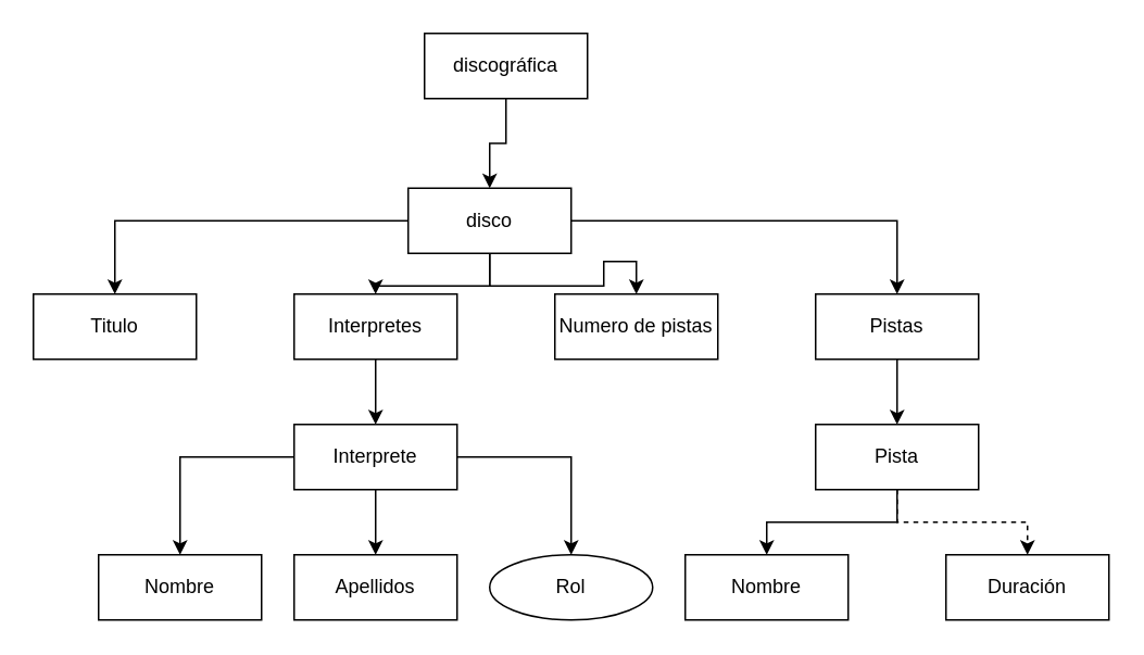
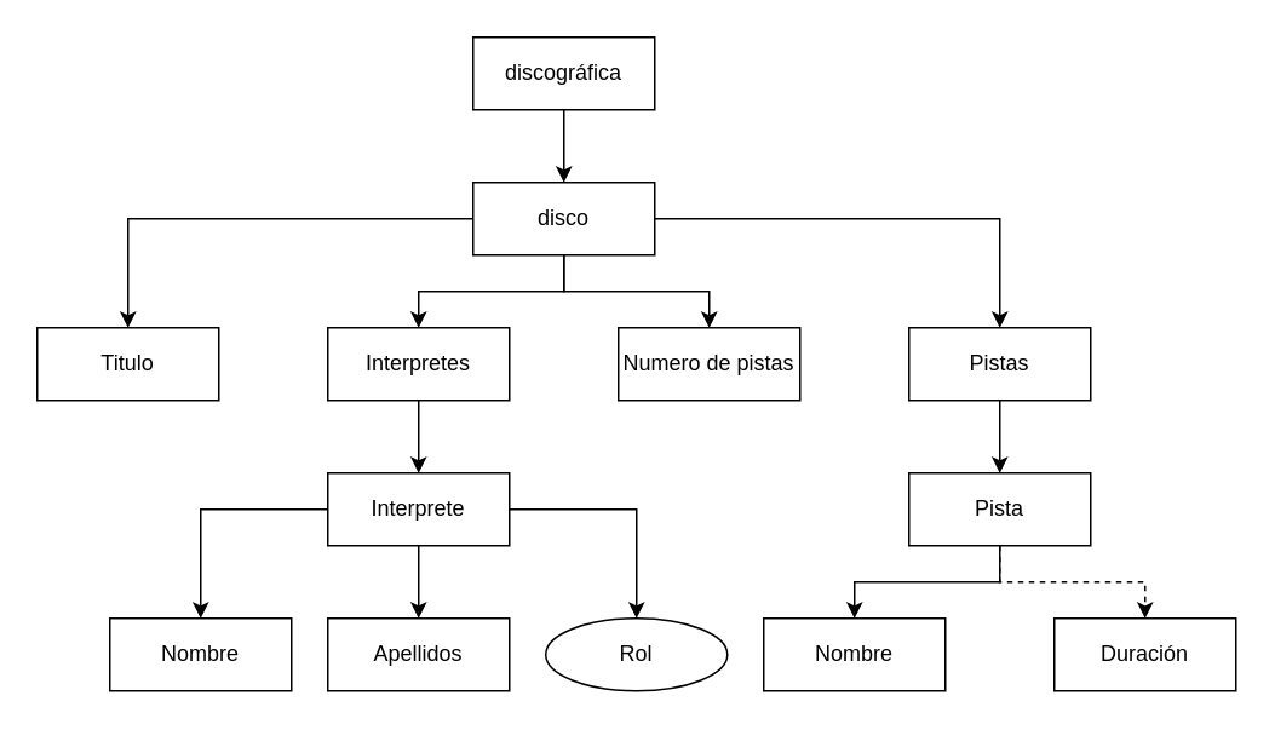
  <mxCell id="0" />
  <mxCell id="1" parent="0" />
  <mxCell id="2" style="edgeStyle=orthogonalEdgeStyle;rounded=0;orthogonalLoop=1;jettySize=auto;html=1;" parent="1" source="13" target="7" edge="1"><mxGeometry relative="1" as="geometry" /></mxCell>
  <mxCell id="3" style="edgeStyle=orthogonalEdgeStyle;rounded=0;orthogonalLoop=1;jettySize=auto;html=1;" parent="1" source="13" target="9" edge="1"><mxGeometry relative="1" as="geometry" /></mxCell>
  <mxCell id="4" style="edgeStyle=orthogonalEdgeStyle;rounded=0;orthogonalLoop=1;jettySize=auto;html=1;" parent="1" source="13" target="11" edge="1"><mxGeometry relative="1" as="geometry" /></mxCell>
  <mxCell id="5" style="edgeStyle=orthogonalEdgeStyle;rounded=0;orthogonalLoop=1;jettySize=auto;html=1;" parent="1" source="6" target="13" edge="1"><mxGeometry relative="1" as="geometry" /></mxCell>
  <mxCell id="6" value="discográfica" style="whiteSpace=wrap;html=1;align=center;" parent="1" vertex="1"><mxGeometry x="260" y="20" width="100" height="40" as="geometry" /></mxCell>
  <mxCell id="7" value="Titulo" style="whiteSpace=wrap;html=1;align=center;" parent="1" vertex="1"><mxGeometry x="20" y="180" width="100" height="40" as="geometry" /></mxCell>
  <mxCell id="8" value="" style="edgeStyle=orthogonalEdgeStyle;rounded=0;orthogonalLoop=1;jettySize=auto;html=1;" edge="1" parent="1" source="9" target="21"><mxGeometry relative="1" as="geometry" /></mxCell>
  <mxCell id="9" value="Interpretes" style="whiteSpace=wrap;html=1;align=center;" parent="1" vertex="1"><mxGeometry x="180" y="180" width="100" height="40" as="geometry" /></mxCell>
  <mxCell id="10" value="" style="edgeStyle=orthogonalEdgeStyle;rounded=0;orthogonalLoop=1;jettySize=auto;html=1;" edge="1" parent="1" source="11" target="22"><mxGeometry relative="1" as="geometry" /></mxCell>
  <mxCell id="11" value="Pistas" style="whiteSpace=wrap;html=1;align=center;" parent="1" vertex="1"><mxGeometry x="500" y="180" width="100" height="40" as="geometry" /></mxCell>
  <mxCell id="12" value="" style="edgeStyle=orthogonalEdgeStyle;rounded=0;orthogonalLoop=1;jettySize=auto;html=1;" edge="1" parent="1" source="13" target="14"><mxGeometry relative="1" as="geometry" /></mxCell>
- <mxCell id="13" value="disco" style="whiteSpace=wrap;html=1;align=center;" parent="1" vertex="1"><mxGeometry x="250" y="115" width="100" height="40" as="geometry" /></mxCell>
+ <mxCell id="13" value="disco" style="whiteSpace=wrap;html=1;align=center;" parent="1" vertex="1"><mxGeometry x="260" y="100" width="100" height="40" as="geometry" /></mxCell>
  <mxCell id="14" value="Numero de pistas" style="whiteSpace=wrap;html=1;align=center;" vertex="1" parent="1"><mxGeometry x="340" y="180" width="100" height="40" as="geometry" /></mxCell>
  <mxCell id="15" style="edgeStyle=orthogonalEdgeStyle;rounded=0;orthogonalLoop=1;jettySize=auto;html=1;" edge="1" parent="1" target="18" source="21"><mxGeometry relative="1" as="geometry"><mxPoint x="180" y="280" as="sourcePoint" /><Array as="points"><mxPoint x="110" y="280" /></Array></mxGeometry></mxCell>
  <mxCell id="16" value="" style="edgeStyle=orthogonalEdgeStyle;rounded=0;orthogonalLoop=1;jettySize=auto;html=1;" edge="1" parent="1" target="19" source="21"><mxGeometry relative="1" as="geometry"><mxPoint x="230" y="300" as="sourcePoint" /></mxGeometry></mxCell>
  <mxCell id="17" style="edgeStyle=orthogonalEdgeStyle;rounded=0;orthogonalLoop=1;jettySize=auto;html=1;" edge="1" parent="1" target="20" source="21"><mxGeometry relative="1" as="geometry"><mxPoint x="280" y="280" as="sourcePoint" /></mxGeometry></mxCell>
  <mxCell id="18" value="Nombre" style="whiteSpace=wrap;html=1;align=center;" vertex="1" parent="1"><mxGeometry x="60" y="340" width="100" height="40" as="geometry" /></mxCell>
  <mxCell id="19" value="Apellidos" style="whiteSpace=wrap;html=1;align=center;" vertex="1" parent="1"><mxGeometry x="180" y="340" width="100" height="40" as="geometry" /></mxCell>
  <mxCell id="20" value="Rol" style="ellipse;whiteSpace=wrap;html=1;align=center;" vertex="1" parent="1"><mxGeometry x="300" y="340" width="100" height="40" as="geometry" /></mxCell>
  <mxCell id="21" value="Interprete" style="whiteSpace=wrap;html=1;align=center;" vertex="1" parent="1"><mxGeometry x="180" y="260" width="100" height="40" as="geometry" /></mxCell>
  <mxCell id="22" value="Pista" style="whiteSpace=wrap;html=1;align=center;" vertex="1" parent="1"><mxGeometry x="500" y="260" width="100" height="40" as="geometry" /></mxCell>
  <mxCell id="23" style="edgeStyle=orthogonalEdgeStyle;rounded=0;orthogonalLoop=1;jettySize=auto;html=1;" edge="1" parent="1" target="24" source="22"><mxGeometry relative="1" as="geometry"><mxPoint x="470" y="280" as="sourcePoint" /></mxGeometry></mxCell>
  <mxCell id="24" value="Nombre" style="whiteSpace=wrap;html=1;align=center;" vertex="1" parent="1"><mxGeometry x="420" y="340" width="100" height="40" as="geometry" /></mxCell>
  <mxCell id="25" value="" style="edgeStyle=orthogonalEdgeStyle;rounded=0;orthogonalLoop=1;jettySize=auto;html=1;dashed=1;" edge="1" parent="1" target="26" source="22"><mxGeometry relative="1" as="geometry"><mxPoint x="550" y="300" as="sourcePoint" /></mxGeometry></mxCell>
  <mxCell id="26" value="Duración" style="whiteSpace=wrap;html=1;align=center;" vertex="1" parent="1"><mxGeometry x="580" y="340" width="100" height="40" as="geometry" /></mxCell>
